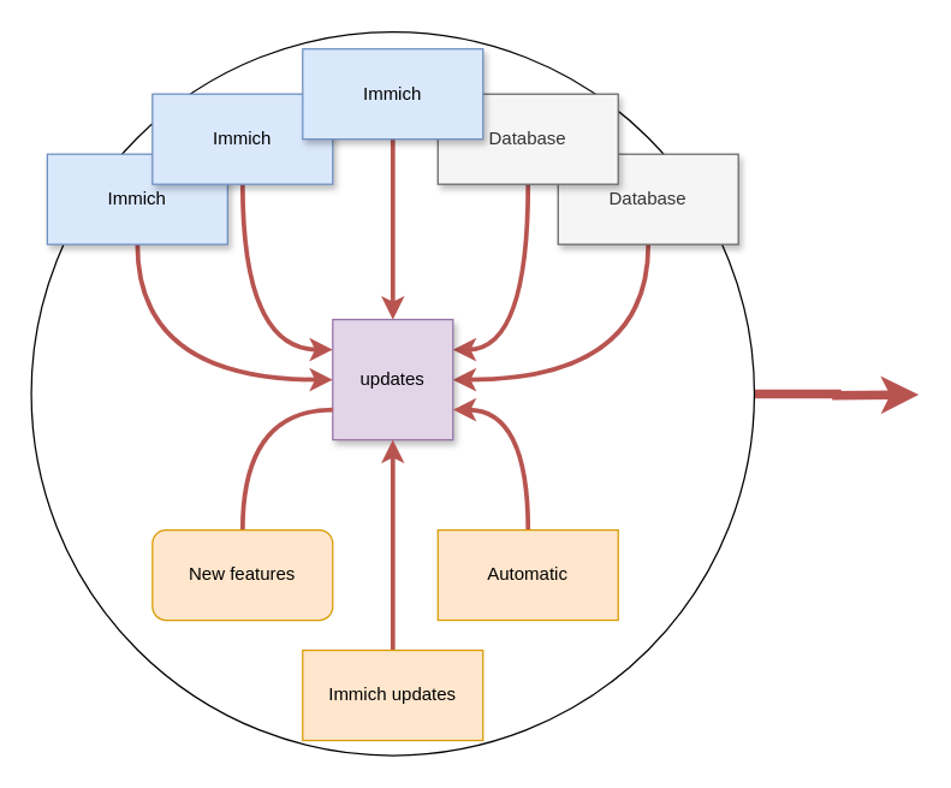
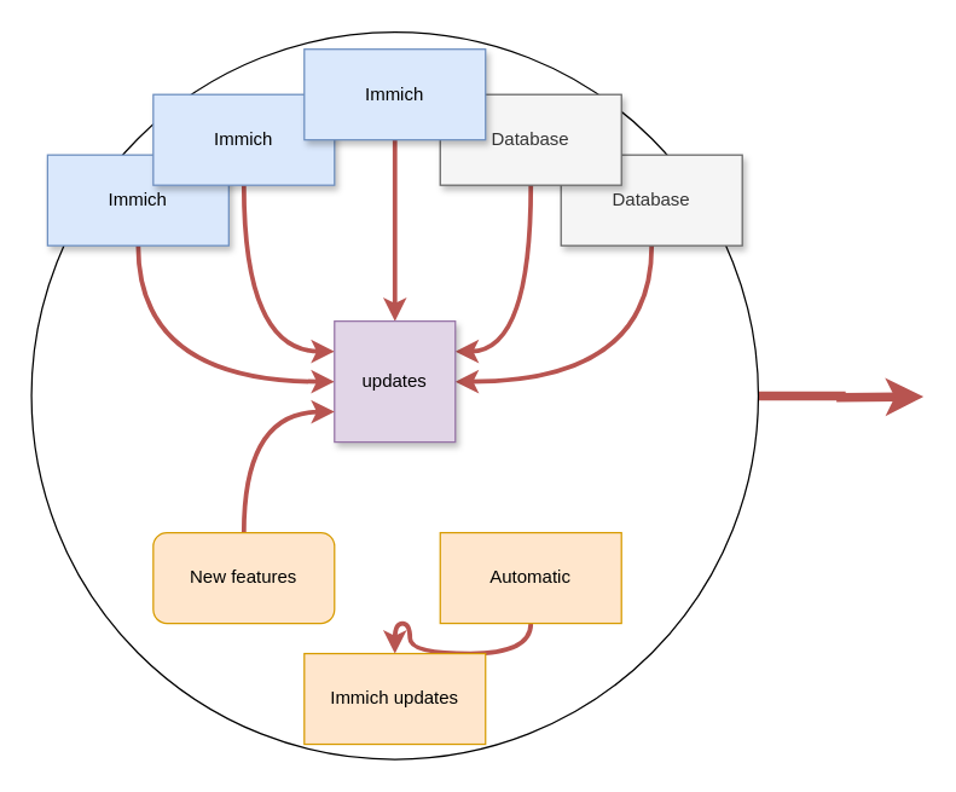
  <mxCell id="0" />
  <mxCell id="1" parent="0" />
  <mxCell id="2" style="edgeStyle=orthogonalEdgeStyle;rounded=0;orthogonalLoop=1;jettySize=auto;html=1;strokeWidth=6;fillColor=#f8cecc;strokeColor=#b85450;" edge="1" parent="1" source="3"><mxGeometry relative="1" as="geometry"><mxPoint x="611" y="262" as="targetPoint" /></mxGeometry></mxCell>
  <mxCell id="3" value="" style="ellipse;whiteSpace=wrap;html=1;aspect=fixed;" vertex="1" parent="1"><mxGeometry x="20.38" y="20.75" width="481.25" height="481.25" as="geometry" /></mxCell>
  <mxCell id="4" style="edgeStyle=orthogonalEdgeStyle;rounded=0;orthogonalLoop=1;jettySize=auto;html=1;entryX=0;entryY=0.5;entryDx=0;entryDy=0;curved=1;exitX=0.5;exitY=1;exitDx=0;exitDy=0;fillColor=#f8cecc;strokeColor=#b85450;strokeWidth=3;" edge="1" parent="1" source="5" target="14"><mxGeometry relative="1" as="geometry" /></mxCell>
  <mxCell id="5" value="Immich" style="rounded=0;whiteSpace=wrap;html=1;shadow=1;fillColor=#dae8fc;strokeColor=#6c8ebf;" vertex="1" parent="1"><mxGeometry x="31" y="102" width="120" height="60" as="geometry" /></mxCell>
  <mxCell id="6" style="edgeStyle=orthogonalEdgeStyle;rounded=0;orthogonalLoop=1;jettySize=auto;html=1;entryX=0;entryY=0.25;entryDx=0;entryDy=0;curved=1;fillColor=#f8cecc;strokeColor=#b85450;strokeWidth=3;" edge="1" parent="1" source="7" target="14"><mxGeometry relative="1" as="geometry" /></mxCell>
  <mxCell id="7" value="Immich" style="rounded=0;whiteSpace=wrap;html=1;shadow=1;fillColor=#dae8fc;strokeColor=#6c8ebf;" vertex="1" parent="1"><mxGeometry x="101" y="62" width="120" height="60" as="geometry" /></mxCell>
  <mxCell id="8" style="edgeStyle=orthogonalEdgeStyle;rounded=0;orthogonalLoop=1;jettySize=auto;html=1;entryX=1;entryY=0.5;entryDx=0;entryDy=0;curved=1;exitX=0.5;exitY=1;exitDx=0;exitDy=0;fillColor=#f8cecc;strokeColor=#b85450;strokeWidth=3;" edge="1" parent="1" source="9" target="14"><mxGeometry relative="1" as="geometry" /></mxCell>
  <mxCell id="9" value="Database" style="rounded=0;whiteSpace=wrap;html=1;shadow=1;fillColor=#f5f5f5;strokeColor=#666666;fontColor=#333333;" vertex="1" parent="1"><mxGeometry x="371" y="102" width="120" height="60" as="geometry" /></mxCell>
  <mxCell id="10" style="edgeStyle=orthogonalEdgeStyle;rounded=0;orthogonalLoop=1;jettySize=auto;html=1;entryX=1;entryY=0.25;entryDx=0;entryDy=0;curved=1;fillColor=#f8cecc;strokeColor=#b85450;strokeWidth=3;" edge="1" parent="1" source="11" target="14"><mxGeometry relative="1" as="geometry" /></mxCell>
  <mxCell id="11" value="Database" style="rounded=0;whiteSpace=wrap;html=1;shadow=1;fillColor=#f5f5f5;strokeColor=#666666;fontColor=#333333;" vertex="1" parent="1"><mxGeometry x="291" y="62" width="120" height="60" as="geometry" /></mxCell>
  <mxCell id="12" style="edgeStyle=orthogonalEdgeStyle;rounded=0;orthogonalLoop=1;jettySize=auto;html=1;entryX=0.5;entryY=0;entryDx=0;entryDy=0;fillColor=#f8cecc;strokeColor=#b85450;strokeWidth=3;" edge="1" parent="1" source="13" target="14"><mxGeometry relative="1" as="geometry" /></mxCell>
  <mxCell id="13" value="Immich" style="rounded=0;whiteSpace=wrap;html=1;shadow=1;fillColor=#dae8fc;strokeColor=#6c8ebf;" vertex="1" parent="1"><mxGeometry x="201" y="32" width="120" height="60" as="geometry" /></mxCell>
  <mxCell id="14" value="updates" style="whiteSpace=wrap;html=1;aspect=fixed;shadow=1;fillColor=#e1d5e7;strokeColor=#9673a6;" vertex="1" parent="1"><mxGeometry x="221" y="212" width="80" height="80" as="geometry" /></mxCell>
- <mxCell id="15" style="edgeStyle=orthogonalEdgeStyle;rounded=0;orthogonalLoop=1;jettySize=auto;html=1;entryX=1;entryY=0.75;entryDx=0;entryDy=0;curved=1;fillColor=#f8cecc;strokeColor=#b85450;strokeWidth=3;" edge="1" parent="1" source="16" target="14"><mxGeometry relative="1" as="geometry" /></mxCell>
+ <mxCell id="15" style="edgeStyle=orthogonalEdgeStyle;rounded=0;orthogonalLoop=1;jettySize=auto;html=1;curved=1;fillColor=#f8cecc;strokeColor=#b85450;strokeWidth=3;" edge="1" parent="1" source="16" target="18"><mxGeometry relative="1" as="geometry" /></mxCell>
  <mxCell id="16" value="Automatic" style="rounded=0;whiteSpace=wrap;html=1;fillColor=#ffe6cc;strokeColor=#d79b00;" vertex="1" parent="1"><mxGeometry x="291" y="352" width="120" height="60" as="geometry" /></mxCell>
- <mxCell id="17" style="edgeStyle=orthogonalEdgeStyle;rounded=0;orthogonalLoop=1;jettySize=auto;html=1;entryX=0.5;entryY=1;entryDx=0;entryDy=0;fillColor=#f8cecc;strokeColor=#b85450;strokeWidth=3;" edge="1" parent="1" source="18" target="14"><mxGeometry relative="1" as="geometry" /></mxCell>
  <mxCell id="18" value="Immich updates" style="rounded=0;whiteSpace=wrap;html=1;fillColor=#ffe6cc;strokeColor=#d79b00;" vertex="1" parent="1"><mxGeometry x="201" y="432" width="120" height="60" as="geometry" /></mxCell>
- <mxCell id="19" style="edgeStyle=orthogonalEdgeStyle;rounded=0;orthogonalLoop=1;jettySize=auto;html=1;entryX=0;entryY=0.75;entryDx=0;entryDy=0;curved=1;fillColor=#f8cecc;strokeColor=#b85450;strokeWidth=3;endArrow=none;" edge="1" parent="1" source="20" target="14"><mxGeometry relative="1" as="geometry" /></mxCell>
+ <mxCell id="19" style="edgeStyle=orthogonalEdgeStyle;rounded=0;orthogonalLoop=1;jettySize=auto;html=1;entryX=0;entryY=0.75;entryDx=0;entryDy=0;curved=1;fillColor=#f8cecc;strokeColor=#b85450;strokeWidth=3;" edge="1" parent="1" source="20" target="14"><mxGeometry relative="1" as="geometry" /></mxCell>
  <mxCell id="20" value="New features" style="whiteSpace=wrap;html=1;fillColor=#ffe6cc;strokeColor=#d79b00;rounded=1;" vertex="1" parent="1"><mxGeometry x="101" y="352" width="120" height="60" as="geometry" /></mxCell>
